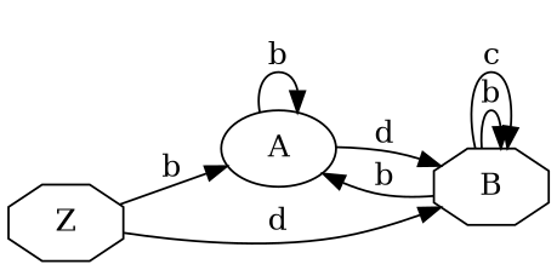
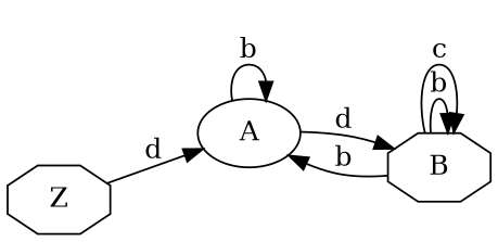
  digraph {
    rankdir=LR
    node [shape=octagon]
    n1 [label=Z]
    n2 [label=A shape=ellipse]
    n3 [label=B]
-   n1 -> n2 [label=b]
-   n1 -> n3 [label=d]
+   n1 -> n2 [label=d]
    n2 -> n2 [label=b]
    n2 -> n3 [label=d]
    n3 -> n2 [label=b]
    n3 -> n3 [label=b]
    n3 -> n3 [label=c]
  }
